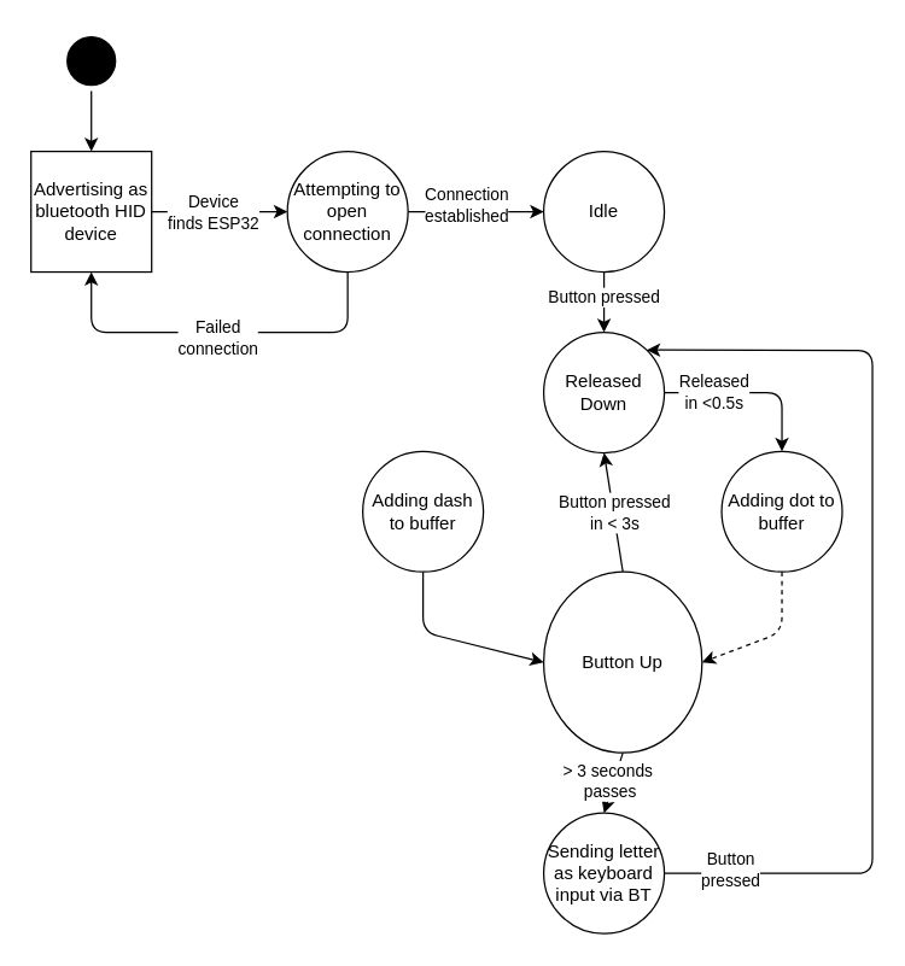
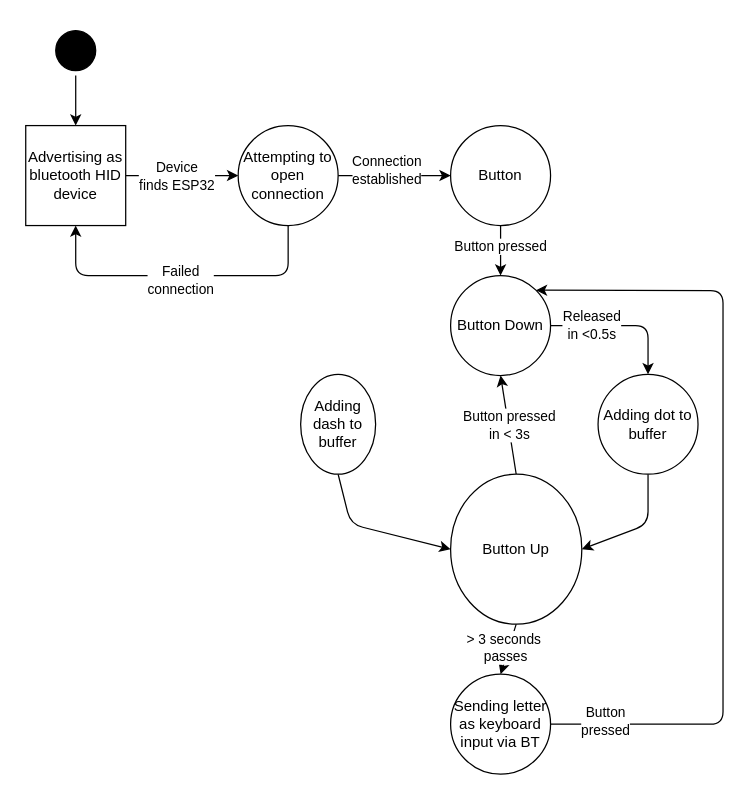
  <mxCell id="0" />
  <mxCell id="1" parent="0" />
  <mxCell id="2" style="edgeStyle=none;html=1;exitX=1;exitY=0.5;exitDx=0;exitDy=0;entryX=0.5;entryY=0;entryDx=0;entryDy=0;" edge="1" parent="1" source="3" target="24"><mxGeometry relative="1" as="geometry" /></mxCell>
  <mxCell id="3" value="" style="ellipse;html=1;shape=startState;fillColor=#000000;strokeColor=#000000;rounded=1;shadow=0;comic=0;labelBackgroundColor=none;fontFamily=Verdana;fontSize=12;fontColor=#000000;align=center;direction=south;" vertex="1" parent="1"><mxGeometry x="40" y="20" width="40" height="40" as="geometry" /></mxCell>
  <mxCell id="4" style="edgeStyle=none;html=1;exitX=0.5;exitY=0;exitDx=0;exitDy=0;entryX=0.5;entryY=1;entryDx=0;entryDy=0;" edge="1" source="8" target="11" parent="1"><mxGeometry relative="1" as="geometry" /></mxCell>
  <mxCell id="5" value="Button pressed&lt;div&gt;in &amp;lt; 3s&lt;/div&gt;" style="edgeLabel;html=1;align=center;verticalAlign=middle;resizable=0;points=[];" vertex="1" connectable="0" parent="4"><mxGeometry x="-0.007" relative="1" as="geometry"><mxPoint as="offset" /></mxGeometry></mxCell>
  <mxCell id="6" style="edgeStyle=none;html=1;exitX=0.5;exitY=1;exitDx=0;exitDy=0;entryX=0.5;entryY=0;entryDx=0;entryDy=0;" edge="1" source="8" target="21" parent="1"><mxGeometry relative="1" as="geometry" /></mxCell>
  <mxCell id="7" value="&amp;gt; 3 seconds&amp;nbsp;&lt;div&gt;passes&lt;/div&gt;" style="edgeLabel;html=1;align=center;verticalAlign=middle;resizable=0;points=[];" vertex="1" connectable="0" parent="6"><mxGeometry x="-0.057" y="-3" relative="1" as="geometry"><mxPoint as="offset" /></mxGeometry></mxCell>
  <mxCell id="8" value="Button Up" style="ellipse;whiteSpace=wrap;html=1;" vertex="1" parent="1"><mxGeometry x="360" y="379" width="105" height="120" as="geometry" /></mxCell>
  <mxCell id="9" style="edgeStyle=none;html=1;exitX=1;exitY=0.5;exitDx=0;exitDy=0;entryX=0.5;entryY=0;entryDx=0;entryDy=0;" edge="1" source="11" target="16" parent="1"><mxGeometry relative="1" as="geometry"><mxPoint x="530" y="260.143" as="targetPoint" /><Array as="points"><mxPoint x="518" y="260" /></Array></mxGeometry></mxCell>
  <mxCell id="10" value="Released &lt;br&gt;in &amp;lt;0.5s" style="edgeLabel;html=1;align=center;verticalAlign=middle;resizable=0;points=[];" vertex="1" connectable="0" parent="9"><mxGeometry x="-0.445" y="1" relative="1" as="geometry"><mxPoint as="offset" /></mxGeometry></mxCell>
- <mxCell id="11" value="Released Down" style="ellipse;whiteSpace=wrap;html=1;" vertex="1" parent="1"><mxGeometry x="360" y="220" width="80" height="80" as="geometry" /></mxCell>
+ <mxCell id="11" value="Button Down" style="ellipse;whiteSpace=wrap;html=1;" vertex="1" parent="1"><mxGeometry x="360" y="220" width="80" height="80" as="geometry" /></mxCell>
  <mxCell id="12" style="edgeStyle=none;html=1;exitX=0.5;exitY=1;exitDx=0;exitDy=0;entryX=0.5;entryY=0;entryDx=0;entryDy=0;" edge="1" source="14" target="11" parent="1"><mxGeometry relative="1" as="geometry" /></mxCell>
  <mxCell id="13" value="Button pressed" style="edgeLabel;html=1;align=center;verticalAlign=middle;resizable=0;points=[];" vertex="1" connectable="0" parent="12"><mxGeometry x="-0.2" y="-1" relative="1" as="geometry"><mxPoint as="offset" /></mxGeometry></mxCell>
- <mxCell id="14" value="Idle" style="ellipse;whiteSpace=wrap;html=1;" vertex="1" parent="1"><mxGeometry x="360" y="100" width="80" height="80" as="geometry" /></mxCell>
- <mxCell id="15" style="edgeStyle=none;html=1;exitX=0.5;exitY=1;exitDx=0;exitDy=0;entryX=1;entryY=0.5;entryDx=0;entryDy=0;dashed=1;" edge="1" source="16" target="8" parent="1"><mxGeometry relative="1" as="geometry"><Array as="points"><mxPoint x="518" y="419" /></Array></mxGeometry></mxCell>
+ <mxCell id="14" value="Button" style="ellipse;whiteSpace=wrap;html=1;" vertex="1" parent="1"><mxGeometry x="360" y="100" width="80" height="80" as="geometry" /></mxCell>
+ <mxCell id="15" style="edgeStyle=none;html=1;exitX=0.5;exitY=1;exitDx=0;exitDy=0;entryX=1;entryY=0.5;entryDx=0;entryDy=0;" edge="1" source="16" target="8" parent="1"><mxGeometry relative="1" as="geometry"><Array as="points"><mxPoint x="518" y="419" /></Array></mxGeometry></mxCell>
  <mxCell id="16" value="Adding dot to buffer" style="ellipse;whiteSpace=wrap;html=1;" vertex="1" parent="1"><mxGeometry x="478" y="299" width="80" height="80" as="geometry" /></mxCell>
  <mxCell id="17" style="edgeStyle=none;html=1;exitX=0.5;exitY=1;exitDx=0;exitDy=0;entryX=0;entryY=0.5;entryDx=0;entryDy=0;" edge="1" source="18" target="8" parent="1"><mxGeometry relative="1" as="geometry"><Array as="points"><mxPoint x="280" y="419" /></Array></mxGeometry></mxCell>
- <mxCell id="18" value="Adding dash to buffer" style="ellipse;whiteSpace=wrap;html=1;" vertex="1" parent="1"><mxGeometry x="240" y="299" width="80" height="80" as="geometry" /></mxCell>
+ <mxCell id="18" value="Adding dash to buffer" style="ellipse;whiteSpace=wrap;html=1;" vertex="1" parent="1"><mxGeometry x="240" y="299" width="60" height="80" as="geometry" /></mxCell>
  <mxCell id="19" style="edgeStyle=none;html=1;exitX=1;exitY=0.5;exitDx=0;exitDy=0;entryX=1;entryY=0;entryDx=0;entryDy=0;" edge="1" source="21" target="11" parent="1"><mxGeometry relative="1" as="geometry"><mxPoint x="598" y="579.241" as="targetPoint" /><Array as="points"><mxPoint x="578" y="579" /><mxPoint x="578" y="232" /></Array></mxGeometry></mxCell>
  <mxCell id="20" value="Button&lt;div&gt;pressed&lt;/div&gt;" style="edgeLabel;html=1;align=center;verticalAlign=middle;resizable=0;points=[];" vertex="1" connectable="0" parent="19"><mxGeometry x="-0.866" y="3" relative="1" as="geometry"><mxPoint as="offset" /></mxGeometry></mxCell>
  <mxCell id="21" value="Sending letter as keyboard input via BT" style="ellipse;whiteSpace=wrap;html=1;" vertex="1" parent="1"><mxGeometry x="360" y="539" width="80" height="80" as="geometry" /></mxCell>
  <mxCell id="22" style="edgeStyle=none;html=1;exitX=1;exitY=0.5;exitDx=0;exitDy=0;entryX=0;entryY=0.5;entryDx=0;entryDy=0;" edge="1" parent="1" source="24" target="29"><mxGeometry relative="1" as="geometry" /></mxCell>
  <mxCell id="23" value="Device&lt;br&gt;finds ESP32" style="edgeLabel;html=1;align=center;verticalAlign=middle;resizable=0;points=[];" vertex="1" connectable="0" parent="22"><mxGeometry x="-0.289" y="1" relative="1" as="geometry"><mxPoint x="8" y="1" as="offset" /></mxGeometry></mxCell>
  <mxCell id="24" value="Advertising as bluetooth HID device" style="whiteSpace=wrap;html=1;rounded=0;" vertex="1" parent="1"><mxGeometry x="20" y="100" width="80" height="80" as="geometry" /></mxCell>
  <mxCell id="25" style="edgeStyle=none;html=1;exitX=1;exitY=0.5;exitDx=0;exitDy=0;" edge="1" parent="1" source="29" target="14"><mxGeometry relative="1" as="geometry" /></mxCell>
  <mxCell id="26" value="Connection&lt;div&gt;established&lt;/div&gt;" style="edgeLabel;html=1;align=center;verticalAlign=middle;resizable=0;points=[];" vertex="1" connectable="0" parent="25"><mxGeometry x="-0.156" y="5" relative="1" as="geometry"><mxPoint as="offset" /></mxGeometry></mxCell>
  <mxCell id="27" style="edgeStyle=none;html=1;exitX=0.5;exitY=1;exitDx=0;exitDy=0;entryX=0.5;entryY=1;entryDx=0;entryDy=0;" edge="1" parent="1" source="29" target="24"><mxGeometry relative="1" as="geometry"><Array as="points"><mxPoint x="230" y="220" /><mxPoint x="60" y="220" /></Array></mxGeometry></mxCell>
  <mxCell id="28" value="Failed&lt;div&gt;connection&lt;/div&gt;" style="edgeLabel;html=1;align=center;verticalAlign=middle;resizable=0;points=[];" vertex="1" connectable="0" parent="27"><mxGeometry x="0.016" y="3" relative="1" as="geometry"><mxPoint as="offset" /></mxGeometry></mxCell>
  <mxCell id="29" value="Attempting to open connection" style="ellipse;whiteSpace=wrap;html=1;" vertex="1" parent="1"><mxGeometry x="190" y="100" width="80" height="80" as="geometry" /></mxCell>
